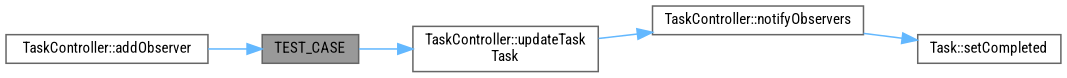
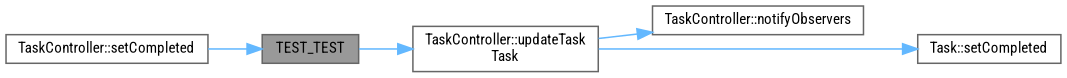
  digraph {
    fontname="Roboto Condensed"
    rankdir=LR
    node [color=grey40 fillcolor=white fontname="Roboto Condensed" fontsize=10 shape=box style=filled]
    edge [color=steelblue1 fontname="Roboto Condensed" fontsize=10 labelfontname=Helvetica labelfontsize=10 style=solid]
-   n1 [color=gray40 fillcolor=grey60 fontcolor=black height=0.2 label=TEST_CASE width=0.4]
+   n1 [color=gray40 fillcolor=grey60 fontcolor=black height=0.2 label=TEST_TEST width=0.4]
    n2 [height=0.2 label="TaskController::updateTask\lTask" width=0.4]
-   n3 [height=0.2 label="TaskController::addObserver" width=0.4]
+   n3 [height=0.2 label="TaskController::setCompleted" width=0.4]
    n4 [height=0.2 label="TaskController::notifyObservers" width=0.4]
    n5 [height=0.2 label="Task::setCompleted" width=0.4]
    n1 -> n2
    n2 -> n4
-   n4 -> n5
+   n2 -> n5
    n3 -> n1
  }
